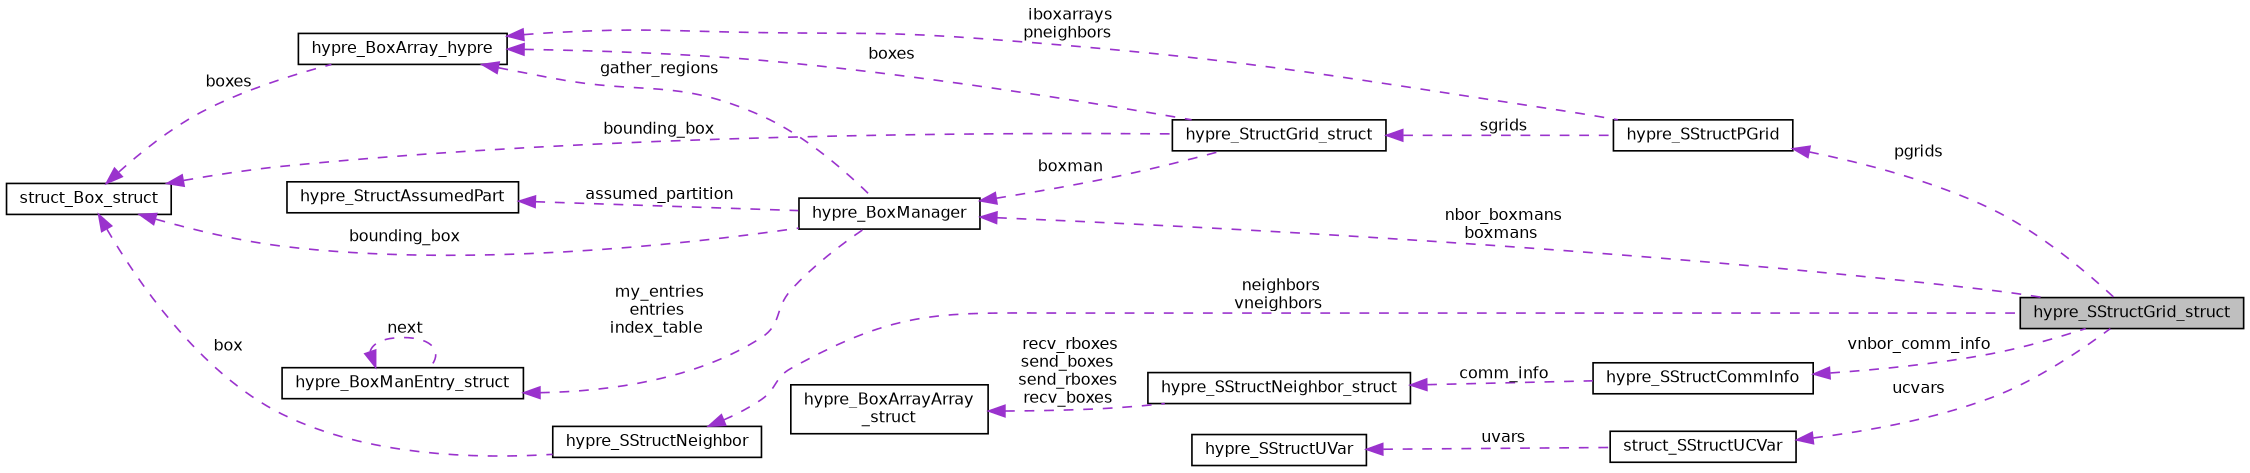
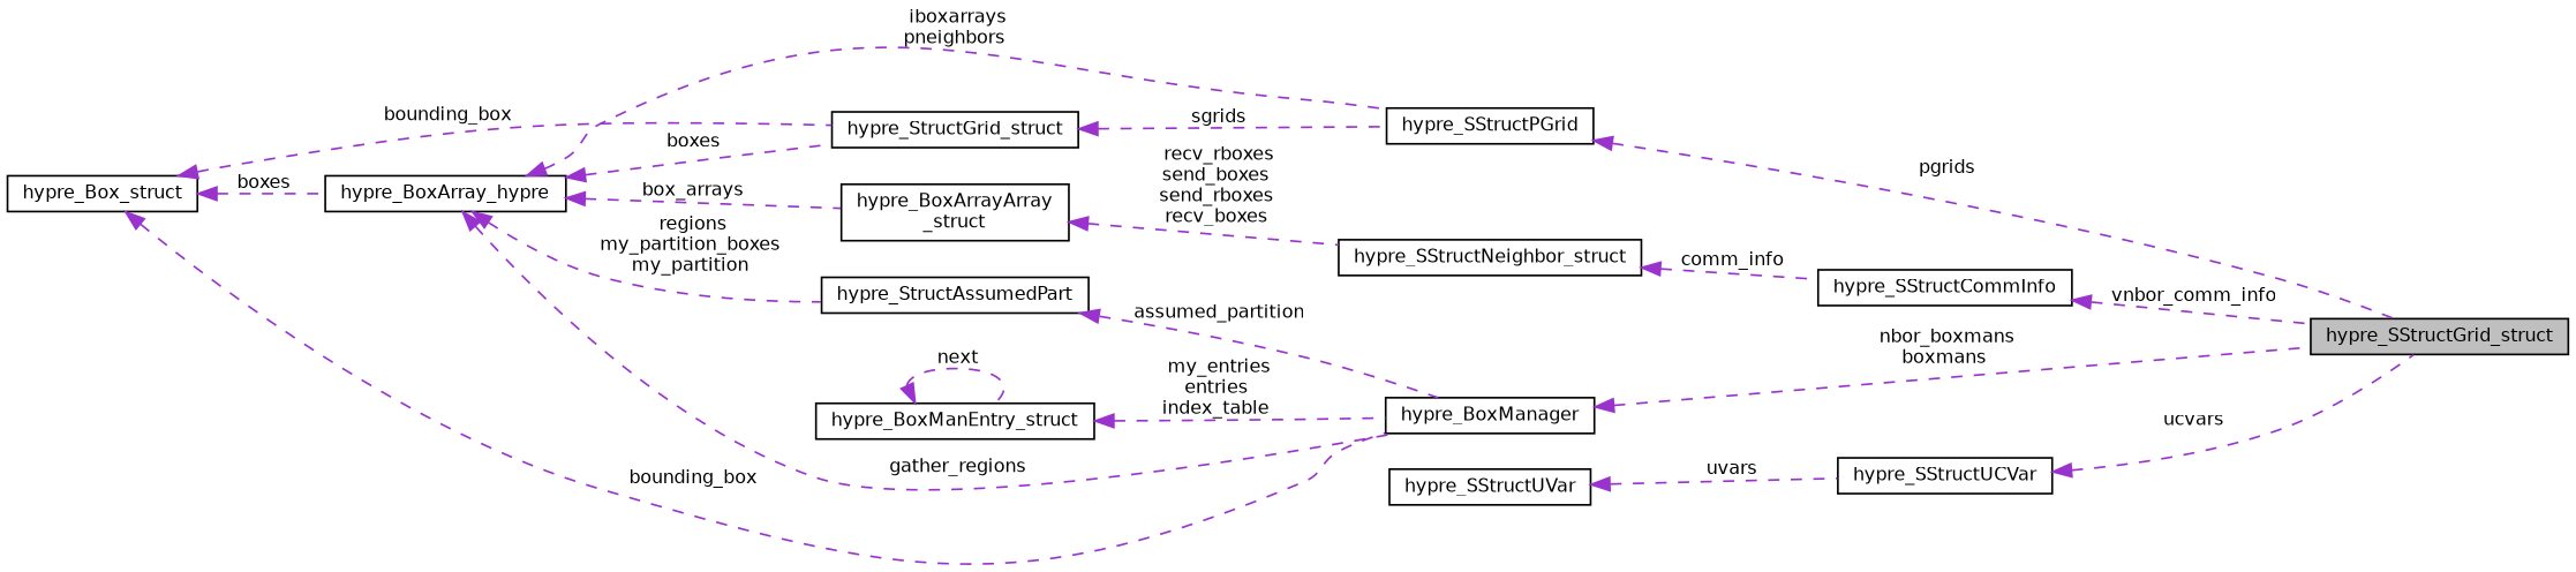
  digraph {
    rankdir=LR
    node [color=black fillcolor=white fontname=Helvetica fontsize=10 shape=record style=filled]
    edge [color=darkorchid3 dir=back fontname=Helvetica fontsize=10 labelfontname=Helvetica labelfontsize=10 style=dashed]
    n1 [fillcolor=grey75 fontcolor=black height=0.2 label=hypre_SStructGrid_struct width=0.4]
    n2 [height=0.2 label=hypre_SStructPGrid width=0.4]
    n3 [height=0.2 label=hypre_BoxArray_hypre width=0.4]
    n4 [height=0.2 label=hypre_StructGrid_struct width=0.4]
    n5 [height=0.2 label=hypre_BoxManager width=0.4]
    n6 [height=0.2 label=hypre_StructAssumedPart width=0.4]
    n7 [height=0.2 label="hypre_BoxArrayArray\l_struct" width=0.4]
    n8 [height=0.2 label=hypre_SStructNeighbor_struct width=0.4]
-   n9 [height=0.2 label=struct_Box_struct width=0.4]
-   n10 [height=0.2 label=hypre_SStructNeighbor width=0.4]
+   n9 [height=0.2 label=hypre_Box_struct width=0.4]
    n11 [height=0.2 label=hypre_BoxManEntry_struct width=0.4]
    n12 [height=0.2 label=hypre_SStructCommInfo width=0.4]
-   n13 [height=0.2 label=struct_SStructUCVar width=0.4]
+   n13 [height=0.2 label=hypre_SStructUCVar width=0.4]
    n14 [height=0.2 label=hypre_SStructUVar width=0.4]
    n2 -> n1 [label=" pgrids"]
    n3 -> n2 [label=" iboxarrays\npneighbors"]
    n3 -> n4 [label=" boxes"]
    n3 -> n5 [label=" gather_regions"]
+   n3 -> n6 [label=" regions\nmy_partition_boxes\nmy_partition"]
+   n3 -> n7 [label=" box_arrays"]
    n4 -> n2 [label=" sgrids"]
    n5 -> n1 [label=" nbor_boxmans\nboxmans"]
-   n5 -> n4 [label=" boxman"]
    n6 -> n5 [label=" assumed_partition"]
    n7 -> n8 [label=" recv_rboxes\nsend_boxes\nsend_rboxes\nrecv_boxes"]
    n8 -> n12 [label=" comm_info"]
    n9 -> n3 [label=" boxes"]
    n9 -> n4 [label=" bounding_box"]
    n9 -> n5 [label=" bounding_box"]
-   n9 -> n10 [label=" box"]
-   n10 -> n1 [label=" neighbors\nvneighbors"]
    n11 -> n5 [label=" my_entries\nentries\nindex_table"]
    n11 -> n11 [label=" next"]
    n12 -> n1 [label=" vnbor_comm_info"]
    n13 -> n1 [label=" ucvars"]
    n14 -> n13 [label=" uvars"]
  }
